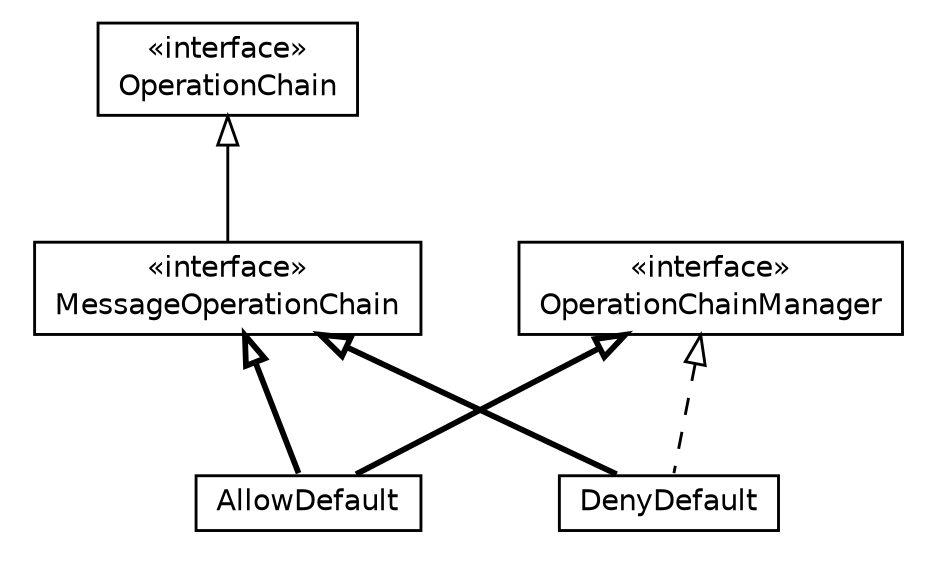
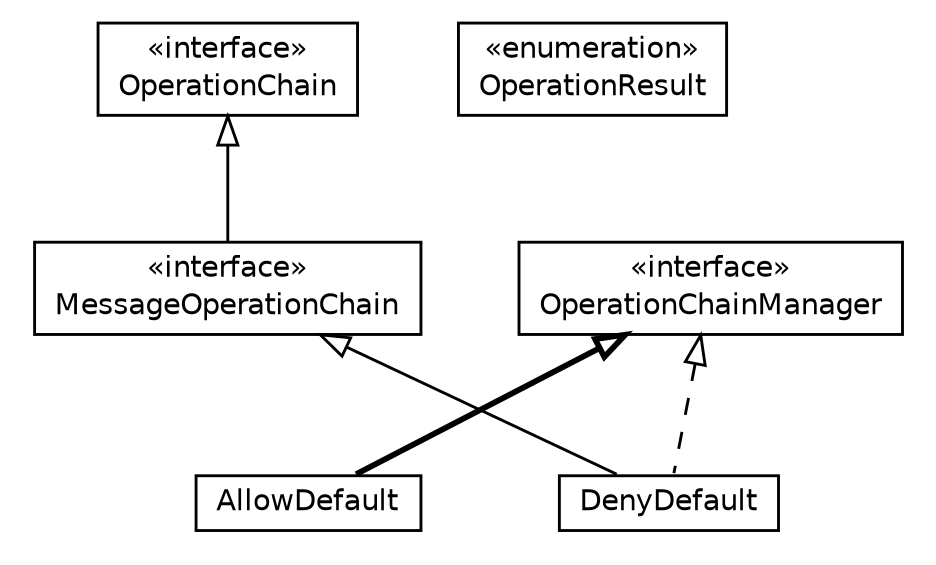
  digraph {
    nodesep=0.25
    ranksep=0.5
    node [fontcolor=black fontname=Helvetica fontsize=10.0 shape=plaintext]
    edge [arrowtail=empty dir=back fontname=Helvetica fontsize=10 headport=p labelfontname=Helvetica labelfontsize=10 style=solid tailport=p]
    n1 [label=<<table title="org.universAAL.ri.gateway.operations.OperationChain" border="0" cellborder="1" cellspacing="0" cellpadding="2" port="p" href="./OperationChain.html"> 		<tr><td><table border="0" cellspacing="0" cellpadding="1"> <tr><td align="center" balign="center"> &#171;interface&#187; </td></tr> <tr><td align="center" balign="center"> OperationChain </td></tr> 		</table></td></tr> 		</table>>]
    n2 [label=<<table title="org.universAAL.ri.gateway.operations.MessageOperationChain" border="0" cellborder="1" cellspacing="0" cellpadding="2" port="p" href="./MessageOperationChain.html"> 		<tr><td><table border="0" cellspacing="0" cellpadding="1"> <tr><td align="center" balign="center"> &#171;interface&#187; </td></tr> <tr><td align="center" balign="center"> MessageOperationChain </td></tr> 		</table></td></tr> 		</table>>]
    n3 [label=<<table title="org.universAAL.ri.gateway.operations.AllowDefault" border="0" cellborder="1" cellspacing="0" cellpadding="2" port="p" href="./AllowDefault.html"> 		<tr><td><table border="0" cellspacing="0" cellpadding="1"> <tr><td align="center" balign="center"> AllowDefault </td></tr> 		</table></td></tr> 		</table>>]
    n4 [label=<<table title="org.universAAL.ri.gateway.operations.DenyDefault" border="0" cellborder="1" cellspacing="0" cellpadding="2" port="p" href="./DenyDefault.html"> 		<tr><td><table border="0" cellspacing="0" cellpadding="1"> <tr><td align="center" balign="center"> DenyDefault </td></tr> 		</table></td></tr> 		</table>>]
+   n5 [label=<<table title="org.universAAL.ri.gateway.operations.OperationChain.OperationResult" border="0" cellborder="1" cellspacing="0" cellpadding="2" port="p" href="./OperationChain.OperationResult.html"> 		<tr><td><table border="0" cellspacing="0" cellpadding="1"> <tr><td align="center" balign="center"> &#171;enumeration&#187; </td></tr> <tr><td align="center" balign="center"> OperationResult </td></tr> 		</table></td></tr> 		</table>>]
    n6 [label=<<table title="org.universAAL.ri.gateway.operations.OperationChainManager" border="0" cellborder="1" cellspacing="0" cellpadding="2" port="p" href="./OperationChainManager.html"> 		<tr><td><table border="0" cellspacing="0" cellpadding="1"> <tr><td align="center" balign="center"> &#171;interface&#187; </td></tr> <tr><td align="center" balign="center"> OperationChainManager </td></tr> 		</table></td></tr> 		</table>>]
    n1 -> n2
-   n2 -> n3 [style=bold]
-   n2 -> n4 [style=bold]
+   n2 -> n4
    n6 -> n3 [style=bold]
    n6 -> n4 [style=dashed]
  }
